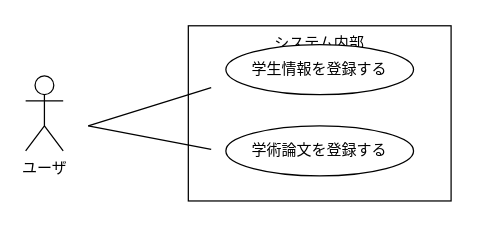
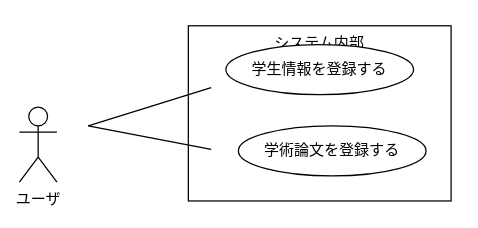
  <mxCell id="0" />
  <mxCell id="1" parent="0" />
  <mxCell id="2" value="システム内部" style="rounded=0;whiteSpace=wrap;html=1;verticalAlign=top;" vertex="1" parent="1"><mxGeometry x="150" y="20" width="210" height="140" as="geometry" /></mxCell>
- <mxCell id="3" value="ユーザ" style="shape=umlActor;verticalLabelPosition=bottom;verticalAlign=top;html=1;outlineConnect=0;" vertex="1" parent="1"><mxGeometry x="20" y="60" width="30" height="60" as="geometry" /></mxCell>
+ <mxCell id="3" value="ユーザ" style="shape=umlActor;verticalLabelPosition=bottom;verticalAlign=top;html=1;outlineConnect=0;" vertex="1" parent="1"><mxGeometry x="15" y="85" width="30" height="60" as="geometry" /></mxCell>
  <mxCell id="4" value="学生情報を登録する" style="ellipse;whiteSpace=wrap;html=1;" vertex="1" parent="1"><mxGeometry x="180" y="35" width="150" height="40" as="geometry" /></mxCell>
- <mxCell id="5" value="学術論文を登録する" style="ellipse;whiteSpace=wrap;html=1;" vertex="1" parent="1"><mxGeometry x="180" y="100" width="150" height="40" as="geometry" /></mxCell>
+ <mxCell id="5" value="学術論文を登録する" style="ellipse;whiteSpace=wrap;html=1;" vertex="1" parent="1"><mxGeometry x="190" y="100" width="150" height="40" as="geometry" /></mxCell>
  <mxCell id="6" value="" style="endArrow=none;html=1;entryX=0.087;entryY=0.353;entryDx=0;entryDy=0;entryPerimeter=0;" edge="1" parent="1" target="2"><mxGeometry width="50" height="50" relative="1" as="geometry"><mxPoint x="70" y="100" as="sourcePoint" /><mxPoint x="130" y="70" as="targetPoint" /></mxGeometry></mxCell>
  <mxCell id="7" value="" style="endArrow=none;html=1;entryX=0.087;entryY=0.706;entryDx=0;entryDy=0;entryPerimeter=0;" edge="1" parent="1" target="2"><mxGeometry width="50" height="50" relative="1" as="geometry"><mxPoint x="70" y="100" as="sourcePoint" /><mxPoint x="130" y="120" as="targetPoint" /></mxGeometry></mxCell>
